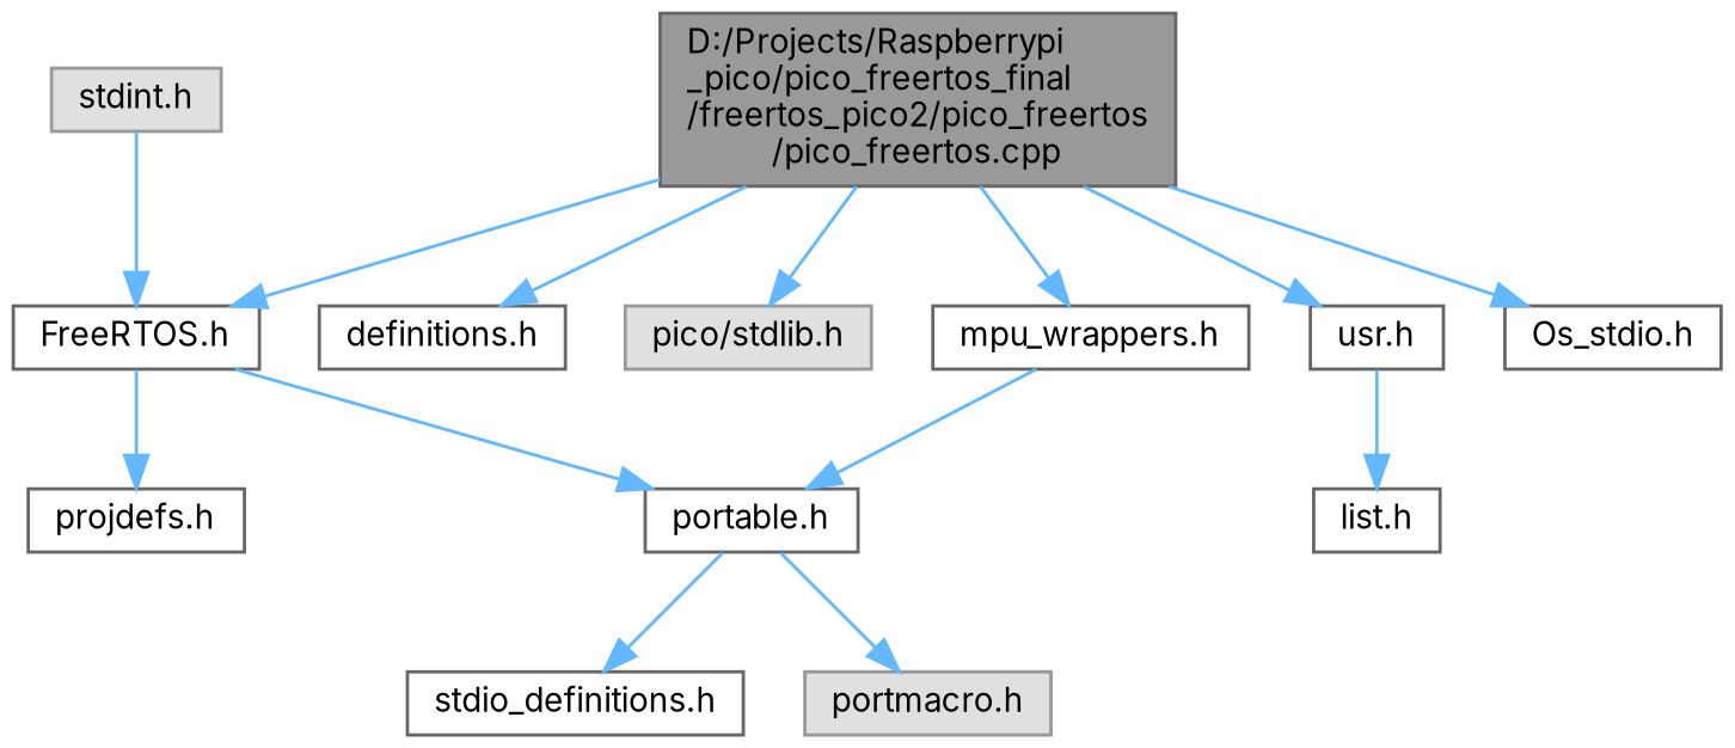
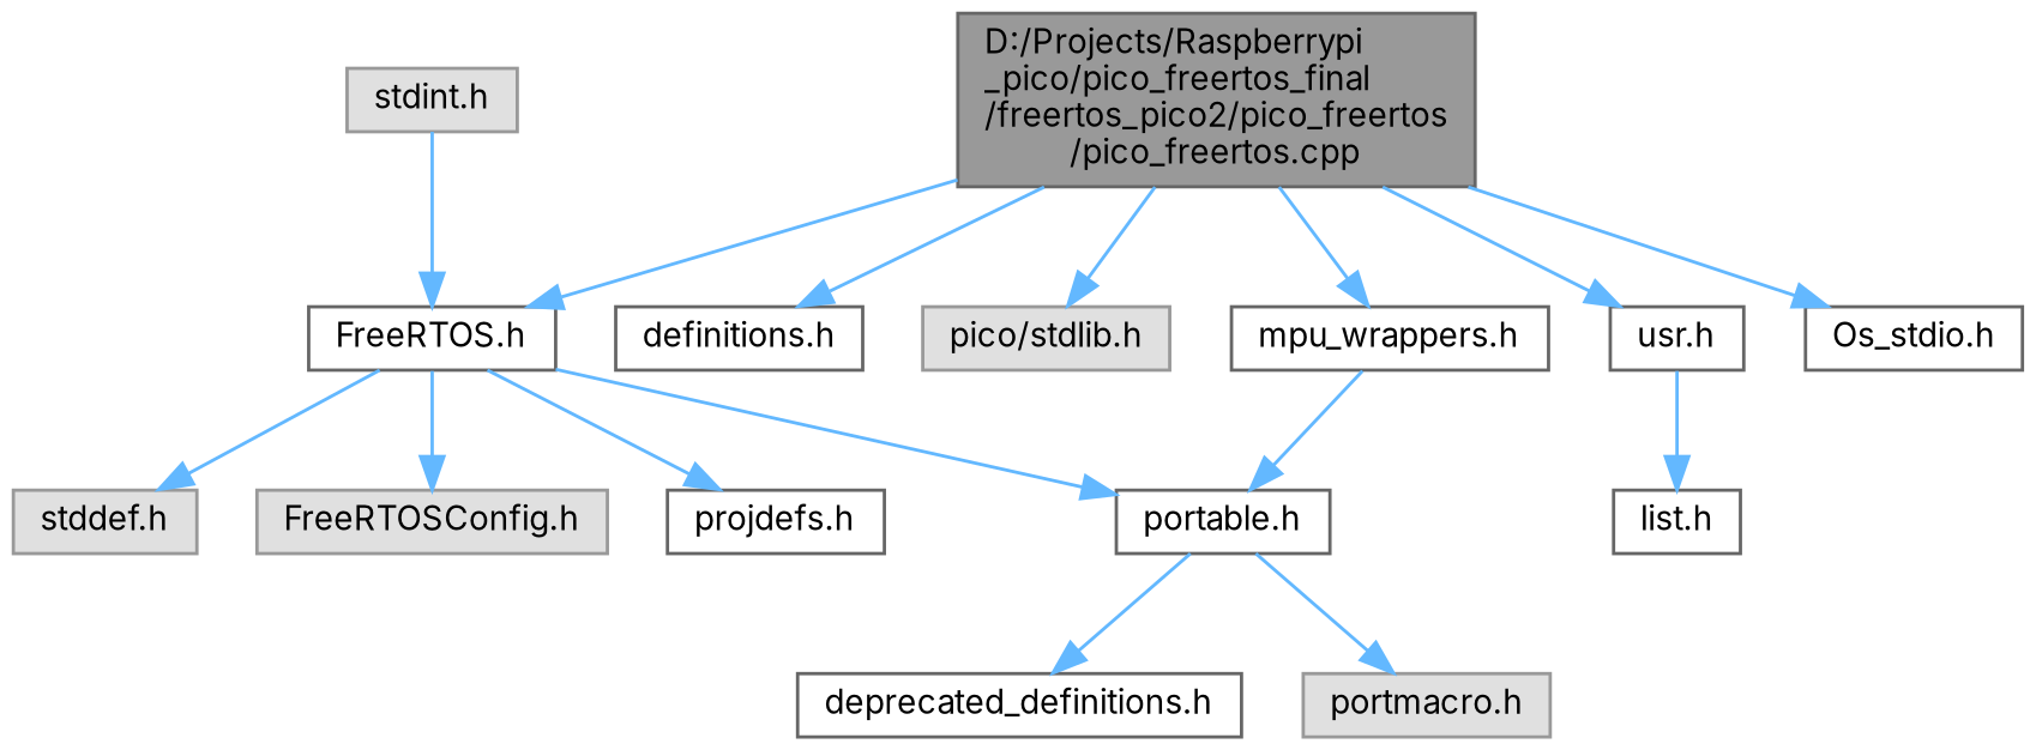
  digraph {
    fontname=Inter
    node [color=grey40 fillcolor=white fontname=Inter fontsize=10 shape=box style=filled]
    edge [color=steelblue1 fontname=Inter fontsize=10 labelfontname=Helvetica labelfontsize=10 style=solid]
    n1 [color=gray40 fillcolor=grey60 fontcolor=black height=0.2 label="D:/Projects/Raspberrypi\l_pico/pico_freertos_final\l/freertos_pico2/pico_freertos\l/pico_freertos.cpp" width=0.4]
    n2 [height=0.2 label="definitions.h" width=0.4]
    n3 [color=grey60 fillcolor="#E0E0E0" height=0.2 label="pico/stdlib.h" width=0.4]
    n4 [height=0.2 label="FreeRTOS.h" width=0.4]
    n5 [height=0.2 label="mpu_wrappers.h" width=0.4]
    n6 [height=0.2 label="usr.h" width=0.4]
    n7 [height=0.2 label="Os_stdio.h" width=0.4]
+   n8 [color=grey60 fillcolor="#E0E0E0" height=0.2 label="stddef.h" width=0.4]
+   n9 [color=grey60 fillcolor="#E0E0E0" height=0.2 label="FreeRTOSConfig.h" width=0.4]
    n10 [height=0.2 label="projdefs.h" width=0.4]
    n11 [height=0.2 label="portable.h" width=0.4]
    n12 [height=0.2 label="list.h" width=0.4]
    n13 [color=grey60 fillcolor="#E0E0E0" height=0.2 label="stdint.h" width=0.4]
-   n14 [height=0.2 label="stdio_definitions.h" width=0.4]
+   n14 [height=0.2 label="deprecated_definitions.h" width=0.4]
    n15 [color=grey60 fillcolor="#E0E0E0" height=0.2 label="portmacro.h" width=0.4]
    n1 -> n2
    n1 -> n3
    n1 -> n4
    n1 -> n5
    n1 -> n6
    n1 -> n7
+   n4 -> n8
+   n4 -> n9
    n4 -> n10
    n4 -> n11
    n5 -> n11
    n6 -> n12
    n11 -> n14
    n11 -> n15
    n13 -> n4
  }
